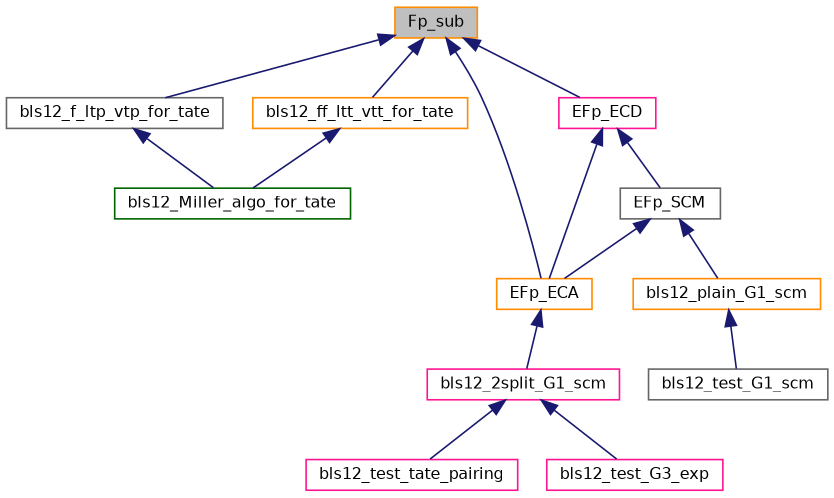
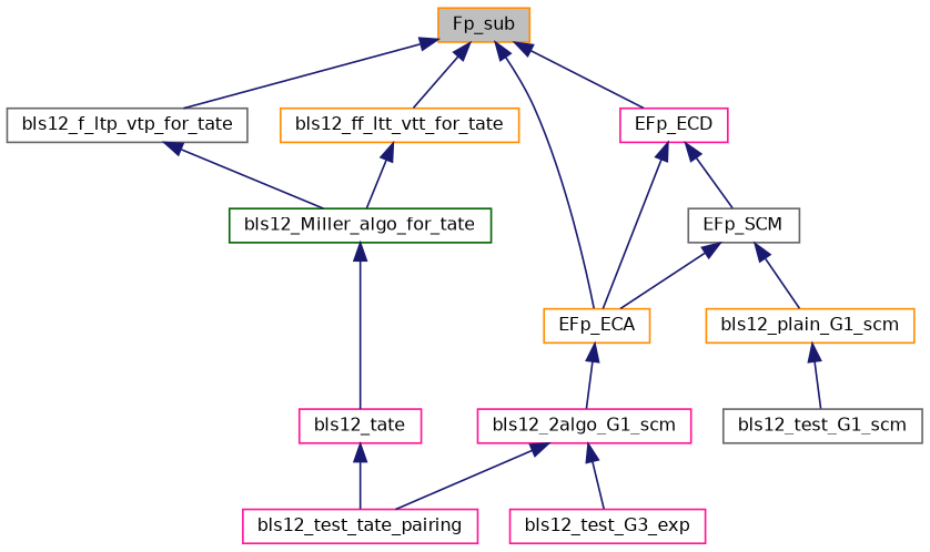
  digraph {
    rankdir=TB
    node [color=deeppink fillcolor=white fontname=Helvetica fontsize=10 shape=record style=filled]
    edge [color=midnightblue dir=back fontname=Helvetica fontsize=10 labelfontname=Helvetica labelfontsize=10 style=solid]
    n1 [color=darkorange fillcolor=grey75 fontcolor=black height=0.2 label=Fp_sub width=0.4]
    n2 [color=gray40 height=0.2 label=bls12_f_ltp_vtp_for_tate width=0.4]
    n3 [color=darkorange height=0.2 label=bls12_ff_ltt_vtt_for_tate width=0.4]
    n4 [color=darkorange height=0.2 label=EFp_ECA width=0.4]
    n5 [height=0.2 label=EFp_ECD width=0.4]
    n6 [color=darkgreen height=0.2 label=bls12_Miller_algo_for_tate width=0.4]
-   n7 [height=0.2 label=bls12_2split_G1_scm width=0.4]
+   n7 [height=0.2 label=bls12_2algo_G1_scm width=0.4]
    n8 [color=gray40 height=0.2 label=EFp_SCM width=0.4]
+   n9 [height=0.2 label=bls12_tate width=0.4]
    n10 [height=0.2 label=bls12_test_tate_pairing width=0.4]
    n11 [height=0.2 label=bls12_test_G3_exp width=0.4]
    n12 [color=darkorange height=0.2 label=bls12_plain_G1_scm width=0.4]
    n13 [color=gray40 height=0.2 label=bls12_test_G1_scm width=0.4]
    n1 -> n2
    n1 -> n3
    n1 -> n4
    n1 -> n5
    n2 -> n6
    n3 -> n6
    n4 -> n7
    n5 -> n4
    n5 -> n8
+   n6 -> n9
    n7 -> n10
    n7 -> n11
    n8 -> n4
    n8 -> n12
+   n9 -> n10
    n12 -> n13
  }
